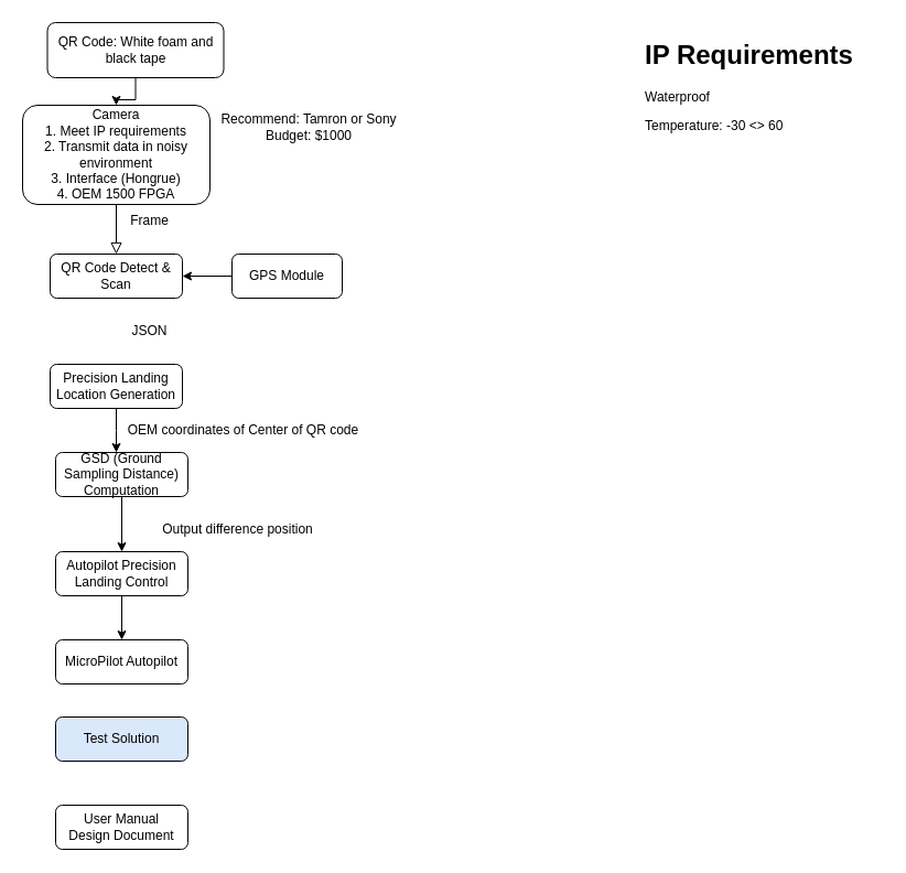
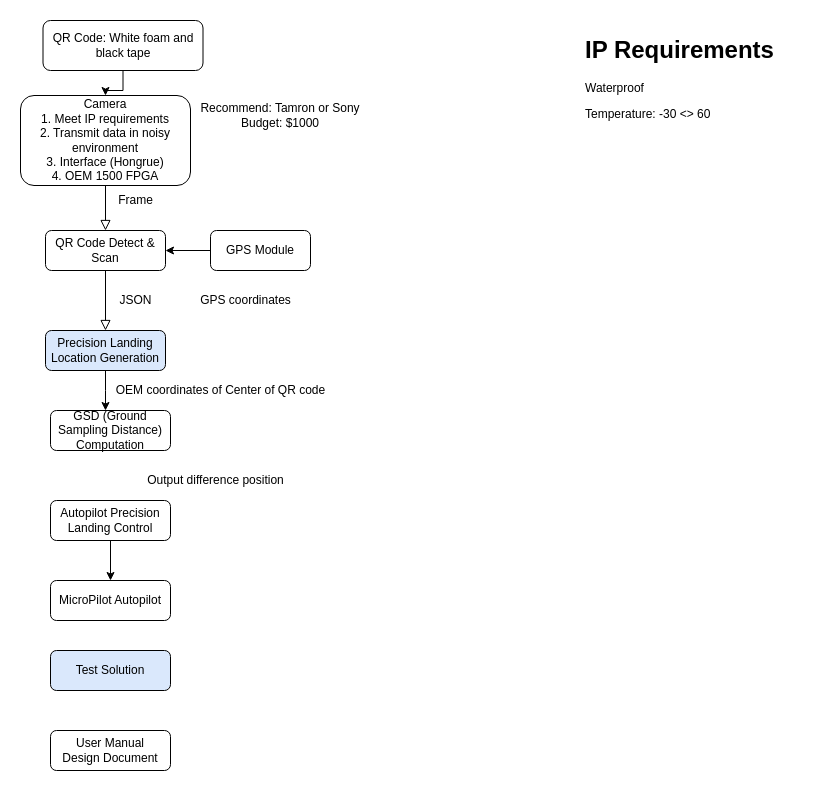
  <mxCell id="0" />
  <mxCell id="1" parent="0" />
+ <mxCell id="2" value="" style="rounded=0;html=1;jettySize=auto;orthogonalLoop=1;fontSize=11;endArrow=block;endFill=0;endSize=8;strokeWidth=1;shadow=0;labelBackgroundColor=none;edgeStyle=orthogonalEdgeStyle;entryX=0.5;entryY=0;entryDx=0;entryDy=0;" parent="1" source="3" target="7" edge="1"><mxGeometry relative="1" as="geometry"><mxPoint x="130" y="280" as="targetPoint" /></mxGeometry></mxCell>
  <mxCell id="3" value="QR Code Detect &amp;amp; Scan" style="rounded=1;whiteSpace=wrap;html=1;fontSize=12;glass=0;strokeWidth=1;shadow=0;" parent="1" vertex="1"><mxGeometry x="45" y="230" width="120" height="40" as="geometry" /></mxCell>
- <mxCell id="4" style="edgeStyle=orthogonalEdgeStyle;rounded=0;orthogonalLoop=1;jettySize=auto;html=1;entryX=0.5;entryY=0;entryDx=0;entryDy=0;" edge="1" parent="1" source="5" target="10"><mxGeometry relative="1" as="geometry" /></mxCell>
  <mxCell id="5" value="GSD (Ground Sampling Distance) Computation" style="rounded=1;whiteSpace=wrap;html=1;fontSize=12;glass=0;strokeWidth=1;shadow=0;" vertex="1" parent="1"><mxGeometry x="50" y="410" width="120" height="40" as="geometry" /></mxCell>
  <mxCell id="6" style="edgeStyle=orthogonalEdgeStyle;rounded=0;orthogonalLoop=1;jettySize=auto;html=1;" edge="1" parent="1" source="7"><mxGeometry relative="1" as="geometry"><mxPoint x="105" y="410" as="targetPoint" /></mxGeometry></mxCell>
- <mxCell id="7" value="Precision Landing Location Generation" style="rounded=1;whiteSpace=wrap;html=1;fontSize=12;glass=0;strokeWidth=1;shadow=0;" vertex="1" parent="1"><mxGeometry x="45" y="330" width="120" height="40" as="geometry" /></mxCell>
+ <mxCell id="7" value="Precision Landing Location Generation" style="rounded=1;whiteSpace=wrap;html=1;fontSize=12;glass=0;strokeWidth=1;shadow=0;fillColor=#dae8fc;" vertex="1" parent="1"><mxGeometry x="45" y="330" width="120" height="40" as="geometry" /></mxCell>
  <mxCell id="8" style="edgeStyle=orthogonalEdgeStyle;rounded=0;orthogonalLoop=1;jettySize=auto;html=1;" edge="1" parent="1" source="10"><mxGeometry relative="1" as="geometry"><mxPoint x="107.5" y="500" as="targetPoint" /><Array as="points"><mxPoint x="108" y="540" /><mxPoint x="108" y="540" /></Array></mxGeometry></mxCell>
  <mxCell id="9" style="edgeStyle=orthogonalEdgeStyle;rounded=0;orthogonalLoop=1;jettySize=auto;html=1;entryX=0.5;entryY=0;entryDx=0;entryDy=0;" edge="1" parent="1" source="10" target="24"><mxGeometry relative="1" as="geometry" /></mxCell>
  <mxCell id="10" value="Autopilot Precision Landing Control" style="rounded=1;whiteSpace=wrap;html=1;fontSize=12;glass=0;strokeWidth=1;shadow=0;" vertex="1" parent="1"><mxGeometry x="50" y="500" width="120" height="40" as="geometry" /></mxCell>
  <mxCell id="11" value="JSON" style="text;html=1;align=center;verticalAlign=middle;resizable=0;points=[];autosize=1;" vertex="1" parent="1"><mxGeometry x="110" y="290" width="50" height="20" as="geometry" /></mxCell>
  <mxCell id="12" value="Camera&lt;br&gt;1. Meet IP requirements&lt;br&gt;2. Transmit data in noisy environment&lt;br&gt;3. Interface (Hongrue)&lt;br&gt;4. OEM 1500 FPGA" style="rounded=1;whiteSpace=wrap;html=1;fontSize=12;glass=0;strokeWidth=1;shadow=0;" vertex="1" parent="1"><mxGeometry x="20" y="95" width="170" height="90" as="geometry" /></mxCell>
  <mxCell id="13" value="" style="rounded=0;html=1;jettySize=auto;orthogonalLoop=1;fontSize=11;endArrow=block;endFill=0;endSize=8;strokeWidth=1;shadow=0;labelBackgroundColor=none;edgeStyle=orthogonalEdgeStyle;exitX=0.5;exitY=1;exitDx=0;exitDy=0;entryX=0.5;entryY=0;entryDx=0;entryDy=0;" edge="1" parent="1" source="12" target="3"><mxGeometry relative="1" as="geometry"><mxPoint x="140" y="240" as="sourcePoint" /><mxPoint x="130" y="190" as="targetPoint" /></mxGeometry></mxCell>
  <mxCell id="14" value="Frame" style="text;html=1;align=center;verticalAlign=middle;resizable=0;points=[];autosize=1;" vertex="1" parent="1"><mxGeometry x="110" y="190" width="50" height="20" as="geometry" /></mxCell>
  <mxCell id="15" value="&lt;h1&gt;IP Requirements&lt;/h1&gt;&lt;p&gt;Waterproof&lt;/p&gt;&lt;p&gt;Temperature: -30 &amp;lt;&amp;gt; 60&lt;/p&gt;&lt;p&gt;&lt;br&gt;&lt;/p&gt;" style="text;html=1;strokeColor=none;fillColor=none;spacing=5;spacingTop=-20;whiteSpace=wrap;overflow=hidden;rounded=0;" vertex="1" parent="1"><mxGeometry x="580" y="30" width="220" height="120" as="geometry" /></mxCell>
  <mxCell id="16" value="Recommend: Tamron or Sony&lt;br&gt;Budget: $1000" style="text;html=1;strokeColor=none;fillColor=none;align=center;verticalAlign=middle;whiteSpace=wrap;rounded=0;" vertex="1" parent="1"><mxGeometry x="190" y="95" width="180" height="40" as="geometry" /></mxCell>
  <mxCell id="17" value="" style="edgeStyle=orthogonalEdgeStyle;rounded=0;orthogonalLoop=1;jettySize=auto;html=1;" edge="1" parent="1" source="18" target="12"><mxGeometry relative="1" as="geometry" /></mxCell>
  <mxCell id="18" value="QR Code: White foam and black tape" style="rounded=1;whiteSpace=wrap;html=1;fontSize=12;glass=0;strokeWidth=1;shadow=0;" vertex="1" parent="1"><mxGeometry x="42.5" y="20" width="160" height="50" as="geometry" /></mxCell>
  <mxCell id="19" style="edgeStyle=orthogonalEdgeStyle;rounded=0;orthogonalLoop=1;jettySize=auto;html=1;" edge="1" parent="1" source="20" target="3"><mxGeometry relative="1" as="geometry" /></mxCell>
  <mxCell id="20" value="GPS Module" style="rounded=1;whiteSpace=wrap;html=1;" vertex="1" parent="1"><mxGeometry x="210" y="230" width="100" height="40" as="geometry" /></mxCell>
+ <mxCell id="21" value="GPS coordinates" style="text;html=1;align=center;verticalAlign=middle;resizable=0;points=[];autosize=1;" vertex="1" parent="1"><mxGeometry x="190" y="290" width="110" height="20" as="geometry" /></mxCell>
  <mxCell id="22" value="OEM coordinates of Center of QR code" style="text;html=1;align=center;verticalAlign=middle;resizable=0;points=[];autosize=1;" vertex="1" parent="1"><mxGeometry x="110" y="380" width="220" height="20" as="geometry" /></mxCell>
  <mxCell id="23" value="Output difference position" style="text;html=1;align=center;verticalAlign=middle;resizable=0;points=[];autosize=1;" vertex="1" parent="1"><mxGeometry x="140" y="470" width="150" height="20" as="geometry" /></mxCell>
  <mxCell id="24" value="MicroPilot Autopilot" style="rounded=1;whiteSpace=wrap;html=1;fontSize=12;glass=0;strokeWidth=1;shadow=0;" vertex="1" parent="1"><mxGeometry x="50" y="580" width="120" height="40" as="geometry" /></mxCell>
  <mxCell id="25" value="Test Solution" style="rounded=1;whiteSpace=wrap;html=1;fontSize=12;glass=0;strokeWidth=1;shadow=0;fillColor=#dae8fc;" vertex="1" parent="1"><mxGeometry x="50" y="650" width="120" height="40" as="geometry" /></mxCell>
  <mxCell id="26" value="User Manual&lt;br&gt;Design Document" style="rounded=1;whiteSpace=wrap;html=1;fontSize=12;glass=0;strokeWidth=1;shadow=0;" vertex="1" parent="1"><mxGeometry x="50" y="730" width="120" height="40" as="geometry" /></mxCell>
